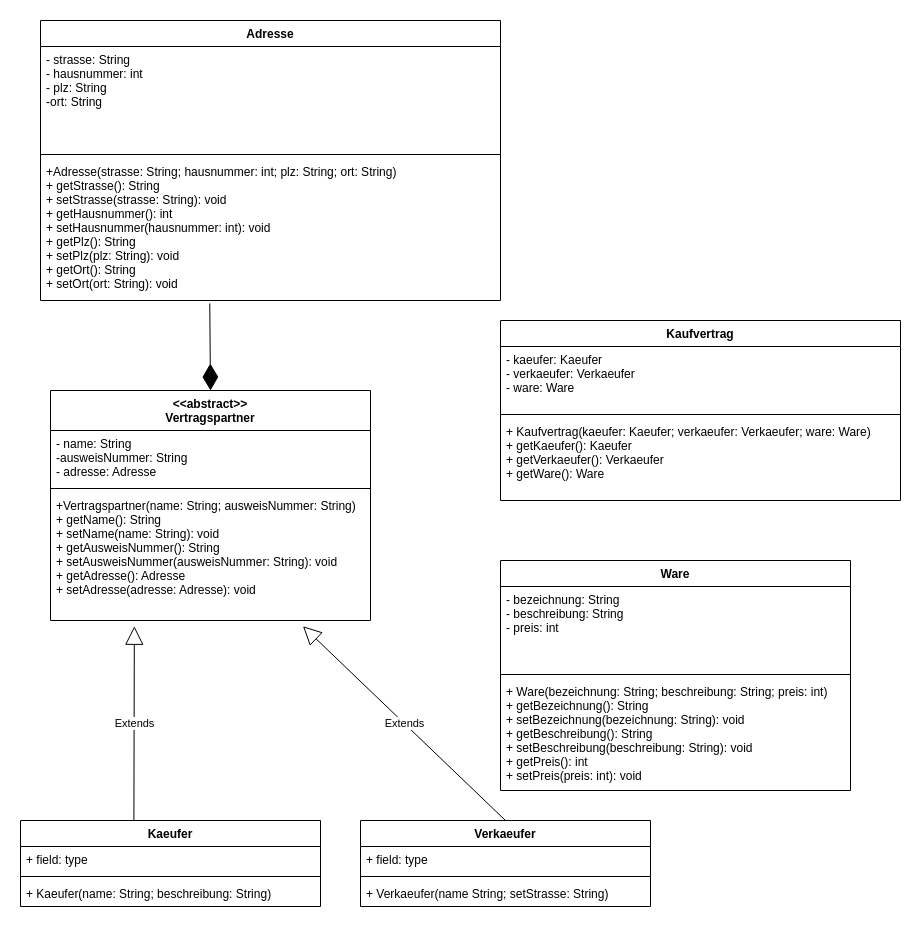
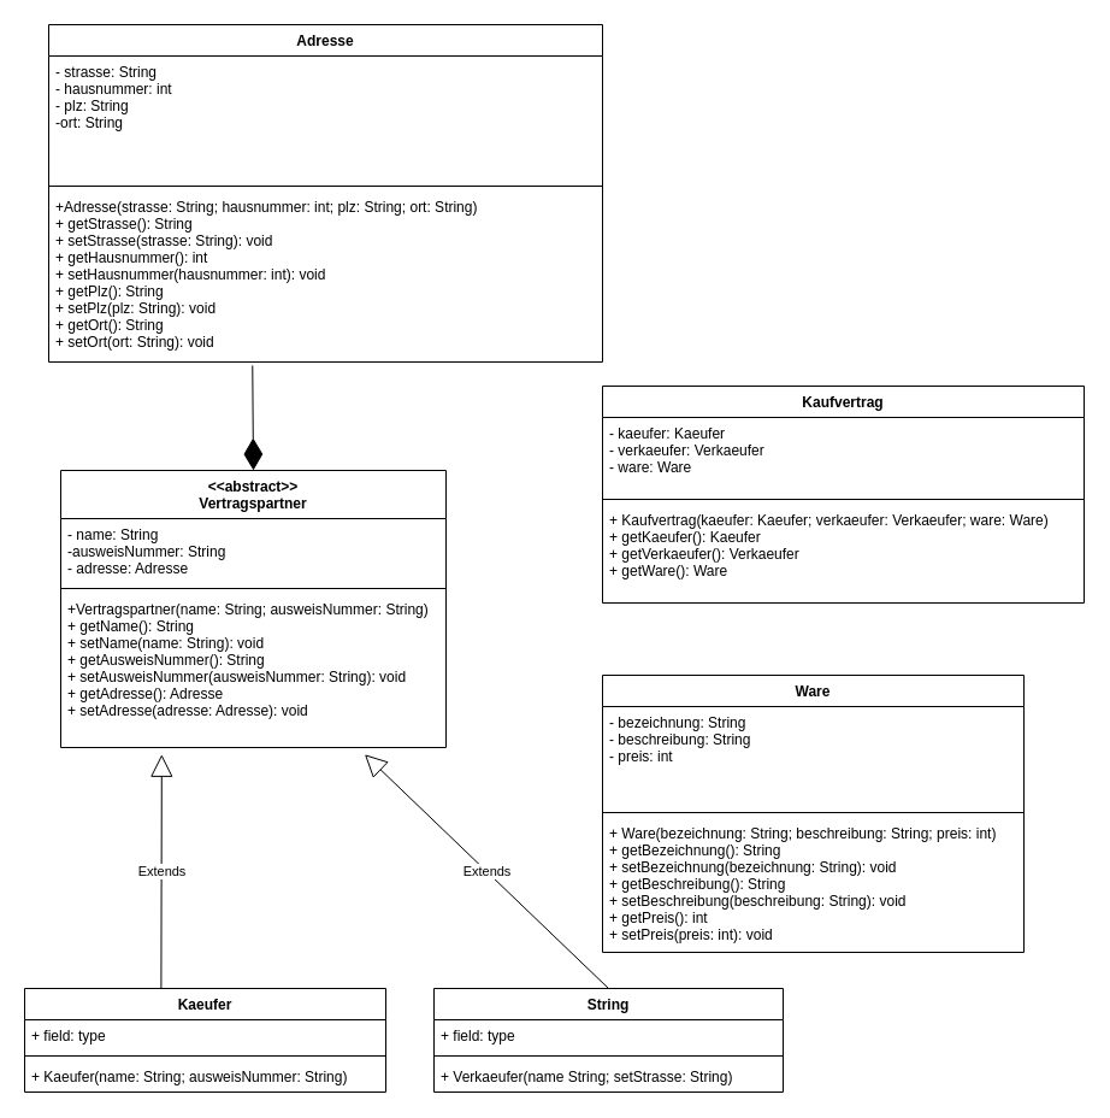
  <mxCell id="0" />
  <mxCell id="1" parent="0" />
  <mxCell id="2" value="Kaufvertrag" style="swimlane;fontStyle=1;align=center;verticalAlign=top;childLayout=stackLayout;horizontal=1;startSize=26;horizontalStack=0;resizeParent=1;resizeParentMax=0;resizeLast=0;collapsible=1;marginBottom=0;" vertex="1" parent="1"><mxGeometry x="500" y="320" width="400" height="180" as="geometry" /></mxCell>
  <mxCell id="3" value="- kaeufer: Kaeufer&#10;- verkaeufer: Verkaeufer&#10;- ware: Ware" style="text;strokeColor=none;fillColor=none;align=left;verticalAlign=top;spacingLeft=4;spacingRight=4;overflow=hidden;rotatable=0;points=[[0,0.5],[1,0.5]];portConstraint=eastwest;" vertex="1" parent="2"><mxGeometry y="26" width="400" height="64" as="geometry" /></mxCell>
  <mxCell id="4" value="" style="line;strokeWidth=1;fillColor=none;align=left;verticalAlign=middle;spacingTop=-1;spacingLeft=3;spacingRight=3;rotatable=0;labelPosition=right;points=[];portConstraint=eastwest;" vertex="1" parent="2"><mxGeometry y="90" width="400" height="8" as="geometry" /></mxCell>
  <mxCell id="5" value="+ Kaufvertrag(kaeufer: Kaeufer; verkaeufer: Verkaeufer; ware: Ware)&#10;+ getKaeufer(): Kaeufer&#10;+ getVerkaeufer(): Verkaeufer&#10;+ getWare(): Ware" style="text;strokeColor=none;fillColor=none;align=left;verticalAlign=top;spacingLeft=4;spacingRight=4;overflow=hidden;rotatable=0;points=[[0,0.5],[1,0.5]];portConstraint=eastwest;" vertex="1" parent="2"><mxGeometry y="98" width="400" height="82" as="geometry" /></mxCell>
  <mxCell id="6" value="&lt;&lt;abstract&gt;&gt;&#10;Vertragspartner" style="swimlane;fontStyle=1;align=center;verticalAlign=top;childLayout=stackLayout;horizontal=1;startSize=40;horizontalStack=0;resizeParent=1;resizeParentMax=0;resizeLast=0;collapsible=1;marginBottom=0;" vertex="1" parent="1"><mxGeometry x="50" y="390" width="320" height="230" as="geometry" /></mxCell>
  <mxCell id="7" value="- name: String&#10;-ausweisNummer: String&#10;- adresse: Adresse" style="text;strokeColor=none;fillColor=none;align=left;verticalAlign=top;spacingLeft=4;spacingRight=4;overflow=hidden;rotatable=0;points=[[0,0.5],[1,0.5]];portConstraint=eastwest;" vertex="1" parent="6"><mxGeometry y="40" width="320" height="54" as="geometry" /></mxCell>
  <mxCell id="8" value="" style="line;strokeWidth=1;fillColor=none;align=left;verticalAlign=middle;spacingTop=-1;spacingLeft=3;spacingRight=3;rotatable=0;labelPosition=right;points=[];portConstraint=eastwest;" vertex="1" parent="6"><mxGeometry y="94" width="320" height="8" as="geometry" /></mxCell>
  <mxCell id="9" value="+Vertragspartner(name: String; ausweisNummer: String)&#10;+ getName(): String&#10;+ setName(name: String): void&#10;+ getAusweisNummer(): String&#10;+ setAusweisNummer(ausweisNummer: String): void&#10;+ getAdresse(): Adresse&#10;+ setAdresse(adresse: Adresse): void" style="text;strokeColor=none;fillColor=none;align=left;verticalAlign=top;spacingLeft=4;spacingRight=4;overflow=hidden;rotatable=0;points=[[0,0.5],[1,0.5]];portConstraint=eastwest;" vertex="1" parent="6"><mxGeometry y="102" width="320" height="128" as="geometry" /></mxCell>
  <mxCell id="10" value="Kaeufer" style="swimlane;fontStyle=1;align=center;verticalAlign=top;childLayout=stackLayout;horizontal=1;startSize=26;horizontalStack=0;resizeParent=1;resizeParentMax=0;resizeLast=0;collapsible=1;marginBottom=0;" vertex="1" parent="1"><mxGeometry y="820" width="300" height="86" as="geometry" x="20" /></mxCell>
  <mxCell id="11" value="+ field: type" style="text;strokeColor=none;fillColor=none;align=left;verticalAlign=top;spacingLeft=4;spacingRight=4;overflow=hidden;rotatable=0;points=[[0,0.5],[1,0.5]];portConstraint=eastwest;" vertex="1" parent="10"><mxGeometry y="26" width="300" height="26" as="geometry" /></mxCell>
  <mxCell id="12" value="" style="line;strokeWidth=1;fillColor=none;align=left;verticalAlign=middle;spacingTop=-1;spacingLeft=3;spacingRight=3;rotatable=0;labelPosition=right;points=[];portConstraint=eastwest;" vertex="1" parent="10"><mxGeometry y="52" width="300" height="8" as="geometry" /></mxCell>
- <mxCell id="13" value="+ Kaeufer(name: String; beschreibung: String)" style="text;strokeColor=none;fillColor=none;align=left;verticalAlign=top;spacingLeft=4;spacingRight=4;overflow=hidden;rotatable=0;points=[[0,0.5],[1,0.5]];portConstraint=eastwest;" vertex="1" parent="10"><mxGeometry y="60" width="300" height="26" as="geometry" /></mxCell>
- <mxCell id="14" value="Verkaeufer" style="swimlane;fontStyle=1;align=center;verticalAlign=top;childLayout=stackLayout;horizontal=1;startSize=26;horizontalStack=0;resizeParent=1;resizeParentMax=0;resizeLast=0;collapsible=1;marginBottom=0;" vertex="1" parent="1"><mxGeometry x="360" y="820" width="290" height="86" as="geometry" /></mxCell>
+ <mxCell id="13" value="+ Kaeufer(name: String; ausweisNummer: String)" style="text;strokeColor=none;fillColor=none;align=left;verticalAlign=top;spacingLeft=4;spacingRight=4;overflow=hidden;rotatable=0;points=[[0,0.5],[1,0.5]];portConstraint=eastwest;" vertex="1" parent="10"><mxGeometry y="60" width="300" height="26" as="geometry" /></mxCell>
+ <mxCell id="14" value="String" style="swimlane;fontStyle=1;align=center;verticalAlign=top;childLayout=stackLayout;horizontal=1;startSize=26;horizontalStack=0;resizeParent=1;resizeParentMax=0;resizeLast=0;collapsible=1;marginBottom=0;" vertex="1" parent="1"><mxGeometry x="360" y="820" width="290" height="86" as="geometry" /></mxCell>
  <mxCell id="15" value="+ field: type" style="text;strokeColor=none;fillColor=none;align=left;verticalAlign=top;spacingLeft=4;spacingRight=4;overflow=hidden;rotatable=0;points=[[0,0.5],[1,0.5]];portConstraint=eastwest;" vertex="1" parent="14"><mxGeometry y="26" width="290" height="26" as="geometry" /></mxCell>
  <mxCell id="16" value="" style="line;strokeWidth=1;fillColor=none;align=left;verticalAlign=middle;spacingTop=-1;spacingLeft=3;spacingRight=3;rotatable=0;labelPosition=right;points=[];portConstraint=eastwest;" vertex="1" parent="14"><mxGeometry y="52" width="290" height="8" as="geometry" /></mxCell>
  <mxCell id="17" value="+ Verkaeufer(name String; setStrasse: String)" style="text;strokeColor=none;fillColor=none;align=left;verticalAlign=top;spacingLeft=4;spacingRight=4;overflow=hidden;rotatable=0;points=[[0,0.5],[1,0.5]];portConstraint=eastwest;" vertex="1" parent="14"><mxGeometry y="60" width="290" height="26" as="geometry" /></mxCell>
  <mxCell id="18" value="Adresse" style="swimlane;fontStyle=1;align=center;verticalAlign=top;childLayout=stackLayout;horizontal=1;startSize=26;horizontalStack=0;resizeParent=1;resizeParentMax=0;resizeLast=0;collapsible=1;marginBottom=0;" vertex="1" parent="1"><mxGeometry x="40" y="20" width="460" height="280" as="geometry" /></mxCell>
  <mxCell id="19" value="- strasse: String&#10;- hausnummer: int&#10;- plz: String&#10;-ort: String" style="text;strokeColor=none;fillColor=none;align=left;verticalAlign=top;spacingLeft=4;spacingRight=4;overflow=hidden;rotatable=0;points=[[0,0.5],[1,0.5]];portConstraint=eastwest;" vertex="1" parent="18"><mxGeometry y="26" width="460" height="104" as="geometry" /></mxCell>
  <mxCell id="20" value="" style="line;strokeWidth=1;fillColor=none;align=left;verticalAlign=middle;spacingTop=-1;spacingLeft=3;spacingRight=3;rotatable=0;labelPosition=right;points=[];portConstraint=eastwest;" vertex="1" parent="18"><mxGeometry y="130" width="460" height="8" as="geometry" /></mxCell>
  <mxCell id="21" value="+Adresse(strasse: String; hausnummer: int; plz: String; ort: String)&#10;+ getStrasse(): String&#10;+ setStrasse(strasse: String): void&#10;+ getHausnummer(): int&#10;+ setHausnummer(hausnummer: int): void&#10;+ getPlz(): String&#10;+ setPlz(plz: String): void&#10;+ getOrt(): String &#10;+ setOrt(ort: String): void" style="text;strokeColor=none;fillColor=none;align=left;verticalAlign=top;spacingLeft=4;spacingRight=4;overflow=hidden;rotatable=0;points=[[0,0.5],[1,0.5]];portConstraint=eastwest;" vertex="1" parent="18"><mxGeometry y="138" width="460" height="142" as="geometry" /></mxCell>
  <mxCell id="22" value="Ware" style="swimlane;fontStyle=1;align=center;verticalAlign=top;childLayout=stackLayout;horizontal=1;startSize=26;horizontalStack=0;resizeParent=1;resizeParentMax=0;resizeLast=0;collapsible=1;marginBottom=0;" vertex="1" parent="1"><mxGeometry x="500" y="560" width="350" height="230" as="geometry" /></mxCell>
  <mxCell id="23" value="- bezeichnung: String&#10;- beschreibung: String&#10;- preis: int" style="text;strokeColor=none;fillColor=none;align=left;verticalAlign=top;spacingLeft=4;spacingRight=4;overflow=hidden;rotatable=0;points=[[0,0.5],[1,0.5]];portConstraint=eastwest;" vertex="1" parent="22"><mxGeometry y="26" width="350" height="84" as="geometry" /></mxCell>
  <mxCell id="24" value="" style="line;strokeWidth=1;fillColor=none;align=left;verticalAlign=middle;spacingTop=-1;spacingLeft=3;spacingRight=3;rotatable=0;labelPosition=right;points=[];portConstraint=eastwest;" vertex="1" parent="22"><mxGeometry y="110" width="350" height="8" as="geometry" /></mxCell>
  <mxCell id="25" value="+ Ware(bezeichnung: String; beschreibung: String; preis: int)&#10;+ getBezeichnung(): String&#10;+ setBezeichnung(bezeichnung: String): void&#10;+ getBeschreibung(): String&#10;+ setBeschreibung(beschreibung: String): void&#10;+ getPreis(): int&#10;+ setPreis(preis: int): void" style="text;strokeColor=none;fillColor=none;align=left;verticalAlign=top;spacingLeft=4;spacingRight=4;overflow=hidden;rotatable=0;points=[[0,0.5],[1,0.5]];portConstraint=eastwest;" vertex="1" parent="22"><mxGeometry y="118" width="350" height="112" as="geometry" /></mxCell>
  <mxCell id="26" value="Extends" style="endArrow=block;endSize=16;endFill=0;html=1;rounded=0;entryX=0.262;entryY=1.045;entryDx=0;entryDy=0;entryPerimeter=0;exitX=0.378;exitY=-0.002;exitDx=0;exitDy=0;exitPerimeter=0;" edge="1" parent="1" source="10" target="9"><mxGeometry width="160" relative="1" as="geometry"><mxPoint x="260" y="720" as="sourcePoint" /><mxPoint x="420" y="720" as="targetPoint" /><Array as="points" /></mxGeometry></mxCell>
  <mxCell id="27" value="Extends" style="endArrow=block;endSize=16;endFill=0;html=1;rounded=0;entryX=0.789;entryY=1.045;entryDx=0;entryDy=0;entryPerimeter=0;exitX=0.5;exitY=0;exitDx=0;exitDy=0;" edge="1" parent="1" source="14" target="9"><mxGeometry width="160" relative="1" as="geometry"><mxPoint x="397.42" y="783.702" as="sourcePoint" /><mxPoint x="542.58" y="710" as="targetPoint" /><Array as="points" /></mxGeometry></mxCell>
  <mxCell id="28" value="" style="endArrow=diamondThin;endFill=1;endSize=24;html=1;rounded=0;entryX=0.5;entryY=0;entryDx=0;entryDy=0;exitX=0.368;exitY=1.021;exitDx=0;exitDy=0;exitPerimeter=0;" edge="1" parent="1" source="21" target="6"><mxGeometry width="160" relative="1" as="geometry"><mxPoint x="170" y="340" as="sourcePoint" /><mxPoint x="330" y="340" as="targetPoint" /></mxGeometry></mxCell>
